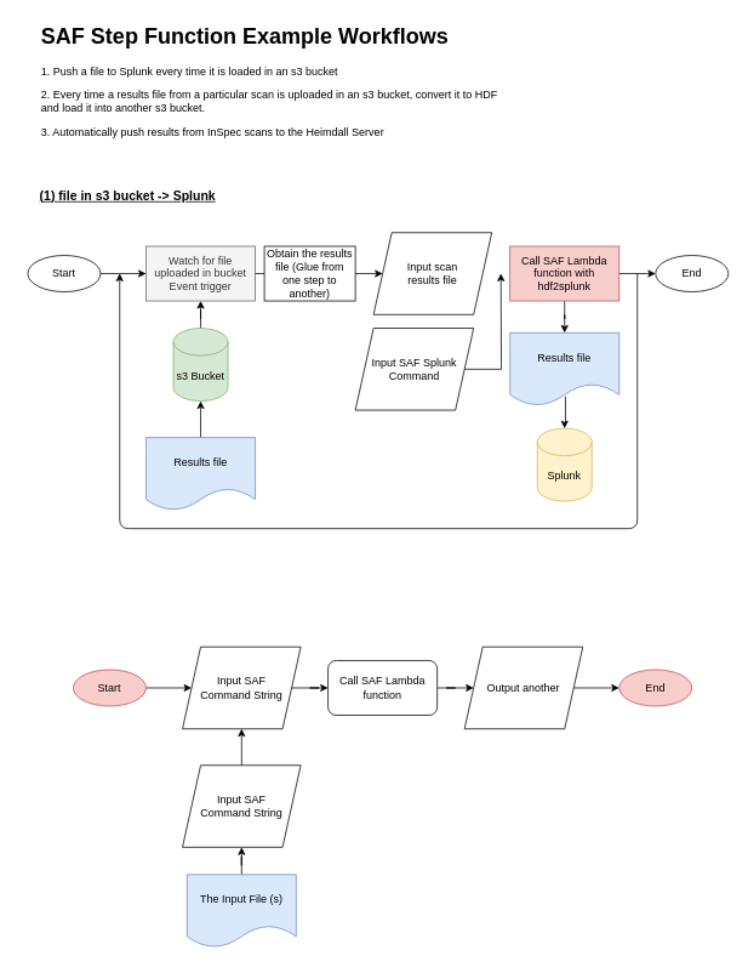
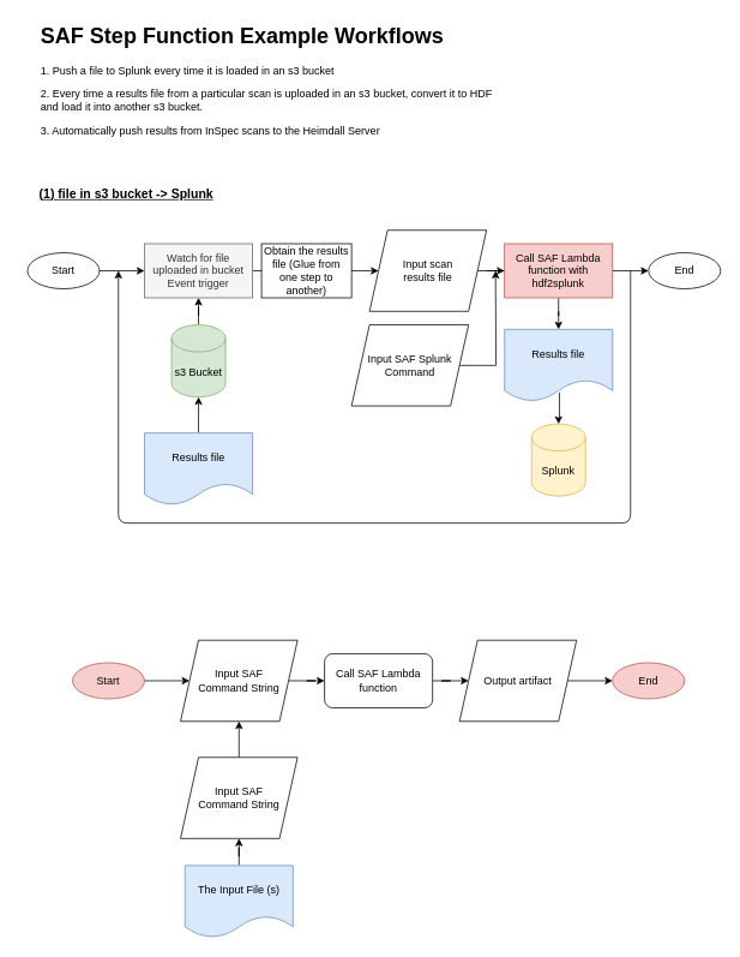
  <mxCell id="0" />
  <mxCell id="1" parent="0" />
  <mxCell id="2" value="&lt;h1&gt;SAF Step Function Example Workflows&lt;br&gt;&lt;/h1&gt;&lt;p&gt;1. Push a file to Splunk every time it is loaded in an s3 bucket&lt;/p&gt;&lt;p&gt;2. Every time a results file from a particular scan is uploaded in an s3 bucket, convert it to HDF and load it into another s3 bucket.&lt;/p&gt;&lt;p&gt;3. Automatically push results from InSpec scans to the Heimdall Server&lt;br&gt;&lt;/p&gt;" style="text;html=1;strokeColor=none;fillColor=none;spacing=5;spacingTop=-20;whiteSpace=wrap;overflow=hidden;rounded=0;" vertex="1" parent="1"><mxGeometry x="40" y="20" width="530" height="240" as="geometry" /></mxCell>
  <mxCell id="3" value="&lt;u&gt;&lt;font style=&quot;font-size: 14px&quot;&gt;&lt;b&gt;(1) file in s3 bucket -&amp;gt; Splunk&lt;/b&gt;&lt;/font&gt;&lt;/u&gt;" style="text;html=1;strokeColor=none;fillColor=none;align=center;verticalAlign=middle;whiteSpace=wrap;rounded=0;" vertex="1" parent="1"><mxGeometry y="200" width="240" height="30" as="geometry" x="20" /></mxCell>
  <mxCell id="4" value="" style="edgeStyle=orthogonalEdgeStyle;rounded=0;orthogonalLoop=1;jettySize=auto;html=1;" edge="1" parent="1" source="5" target="16"><mxGeometry relative="1" as="geometry" /></mxCell>
  <mxCell id="5" value="Results file" style="shape=document;whiteSpace=wrap;html=1;boundedLbl=1;fillColor=#dae8fc;strokeColor=#6c8ebf;" vertex="1" parent="1"><mxGeometry x="160" y="480" width="120" height="80" as="geometry" /></mxCell>
+ <mxCell id="6" value="" style="edgeStyle=orthogonalEdgeStyle;rounded=0;orthogonalLoop=1;jettySize=auto;html=1;" edge="1" parent="1" source="7" target="12"><mxGeometry relative="1" as="geometry" /></mxCell>
  <mxCell id="7" value="&lt;div&gt;Input scan&lt;/div&gt;&lt;div&gt;results file&lt;/div&gt;" style="shape=parallelogram;perimeter=parallelogramPerimeter;whiteSpace=wrap;html=1;fixedSize=1;" vertex="1" parent="1"><mxGeometry x="410" y="255" width="130" height="90" as="geometry" /></mxCell>
  <mxCell id="8" value="" style="edgeStyle=orthogonalEdgeStyle;rounded=0;orthogonalLoop=1;jettySize=auto;html=1;" edge="1" parent="1" source="9" target="14"><mxGeometry relative="1" as="geometry" /></mxCell>
  <mxCell id="9" value="Start" style="ellipse;whiteSpace=wrap;html=1;" vertex="1" parent="1"><mxGeometry x="30" y="280" width="80" height="40" as="geometry" /></mxCell>
  <mxCell id="10" value="" style="edgeStyle=orthogonalEdgeStyle;rounded=0;orthogonalLoop=1;jettySize=auto;html=1;" edge="1" parent="1" source="12" target="20"><mxGeometry relative="1" as="geometry" /></mxCell>
  <mxCell id="11" value="" style="edgeStyle=orthogonalEdgeStyle;rounded=0;orthogonalLoop=1;jettySize=auto;html=1;" edge="1" parent="1" source="12" target="19"><mxGeometry relative="1" as="geometry" /></mxCell>
  <mxCell id="12" value="Call SAF Lambda function with hdf2splunk" style="rounded=0;whiteSpace=wrap;html=1;fillColor=#f8cecc;strokeColor=#b85450;" vertex="1" parent="1"><mxGeometry x="560" y="270" width="120" height="60" as="geometry" /></mxCell>
  <mxCell id="13" value="" style="edgeStyle=orthogonalEdgeStyle;rounded=0;orthogonalLoop=1;jettySize=auto;html=1;" edge="1" parent="1" source="14" target="7"><mxGeometry relative="1" as="geometry" /></mxCell>
  <mxCell id="14" value="Watch for file uploaded in bucket Event trigger" style="rounded=0;whiteSpace=wrap;html=1;fillColor=#f5f5f5;strokeColor=#666666;fontColor=#333333;" vertex="1" parent="1"><mxGeometry x="160" y="270" width="120" height="60" as="geometry" /></mxCell>
  <mxCell id="15" value="" style="edgeStyle=orthogonalEdgeStyle;rounded=0;orthogonalLoop=1;jettySize=auto;html=1;" edge="1" parent="1" source="16" target="14"><mxGeometry relative="1" as="geometry" /></mxCell>
  <mxCell id="16" value="s3 Bucket" style="shape=cylinder3;whiteSpace=wrap;html=1;boundedLbl=1;backgroundOutline=1;size=15;fillColor=#d5e8d4;strokeColor=#82b366;" vertex="1" parent="1"><mxGeometry x="190" y="360" width="60" height="80" as="geometry" /></mxCell>
  <mxCell id="17" value="Splunk" style="shape=cylinder3;whiteSpace=wrap;html=1;boundedLbl=1;backgroundOutline=1;size=15;fillColor=#fff2cc;strokeColor=#d6b656;" vertex="1" parent="1"><mxGeometry x="590" y="470" width="60" height="80" as="geometry" /></mxCell>
  <mxCell id="18" value="" style="edgeStyle=orthogonalEdgeStyle;rounded=0;orthogonalLoop=1;jettySize=auto;html=1;exitX=0.508;exitY=0.875;exitDx=0;exitDy=0;exitPerimeter=0;" edge="1" parent="1" source="19" target="17"><mxGeometry relative="1" as="geometry" /></mxCell>
  <mxCell id="19" value="Results file" style="shape=document;whiteSpace=wrap;html=1;boundedLbl=1;fillColor=#dae8fc;strokeColor=#6c8ebf;" vertex="1" parent="1"><mxGeometry x="560" y="365" width="120" height="80" as="geometry" /></mxCell>
  <mxCell id="20" value="End" style="ellipse;whiteSpace=wrap;html=1;" vertex="1" parent="1"><mxGeometry x="720" y="280" width="80" height="40" as="geometry" /></mxCell>
  <mxCell id="21" value="" style="endArrow=classic;html=1;" edge="1" parent="1"><mxGeometry width="50" height="50" relative="1" as="geometry"><mxPoint x="700" y="300" as="sourcePoint" /><mxPoint x="131" y="300" as="targetPoint" /><Array as="points"><mxPoint x="700" y="580" /><mxPoint x="131" y="580" /></Array></mxGeometry></mxCell>
  <mxCell id="22" value="" style="edgeStyle=orthogonalEdgeStyle;rounded=0;orthogonalLoop=1;jettySize=auto;html=1;" edge="1" parent="1" source="23" target="28"><mxGeometry relative="1" as="geometry" /></mxCell>
  <mxCell id="23" value="&lt;div&gt;Input SAF &lt;br&gt;&lt;/div&gt;&lt;div&gt;Command String&lt;/div&gt;" style="shape=parallelogram;perimeter=parallelogramPerimeter;whiteSpace=wrap;html=1;fixedSize=1;" vertex="1" parent="1"><mxGeometry x="200" y="710" width="130" height="90" as="geometry" /></mxCell>
  <mxCell id="24" value="" style="edgeStyle=orthogonalEdgeStyle;rounded=0;orthogonalLoop=1;jettySize=auto;html=1;" edge="1" parent="1" source="25" target="23"><mxGeometry relative="1" as="geometry" /></mxCell>
  <mxCell id="25" value="Start" style="ellipse;whiteSpace=wrap;html=1;fillColor=#f8cecc;strokeColor=#b85450;" vertex="1" parent="1"><mxGeometry x="80" y="735" width="80" height="40" as="geometry" /></mxCell>
  <mxCell id="26" value="End" style="ellipse;whiteSpace=wrap;html=1;fillColor=#f8cecc;strokeColor=#b85450;" vertex="1" parent="1"><mxGeometry x="680" y="735" width="80" height="40" as="geometry" /></mxCell>
  <mxCell id="27" value="" style="edgeStyle=orthogonalEdgeStyle;rounded=0;orthogonalLoop=1;jettySize=auto;html=1;" edge="1" parent="1" source="28" target="37"><mxGeometry relative="1" as="geometry" /></mxCell>
  <mxCell id="28" value="Call SAF Lambda function" style="whiteSpace=wrap;html=1;rounded=1;" vertex="1" parent="1"><mxGeometry x="360" y="725" width="120" height="60" as="geometry" /></mxCell>
  <mxCell id="29" value="" style="edgeStyle=orthogonalEdgeStyle;rounded=0;orthogonalLoop=1;jettySize=auto;html=1;" edge="1" parent="1" source="30" target="35"><mxGeometry relative="1" as="geometry" /></mxCell>
  <mxCell id="30" value="The Input File (s)" style="shape=document;whiteSpace=wrap;html=1;boundedLbl=1;fillColor=#dae8fc;strokeColor=#6c8ebf;" vertex="1" parent="1"><mxGeometry x="205" y="960" width="120" height="80" as="geometry" /></mxCell>
  <mxCell id="31" style="edgeStyle=orthogonalEdgeStyle;rounded=0;orthogonalLoop=1;jettySize=auto;html=1;" edge="1" parent="1" source="32"><mxGeometry relative="1" as="geometry"><mxPoint x="550" y="300" as="targetPoint" /></mxGeometry></mxCell>
  <mxCell id="32" value="Input SAF Splunk Command" style="shape=parallelogram;perimeter=parallelogramPerimeter;whiteSpace=wrap;html=1;fixedSize=1;" vertex="1" parent="1"><mxGeometry x="390" y="360" width="130" height="90" as="geometry" /></mxCell>
  <mxCell id="33" value="Obtain the results file (Glue from one step to another)" style="rounded=0;whiteSpace=wrap;html=1;" vertex="1" parent="1"><mxGeometry x="290" y="270" width="100" height="60" as="geometry" /></mxCell>
  <mxCell id="34" value="" style="edgeStyle=orthogonalEdgeStyle;rounded=0;orthogonalLoop=1;jettySize=auto;html=1;" edge="1" parent="1" source="35" target="23"><mxGeometry relative="1" as="geometry" /></mxCell>
  <mxCell id="35" value="&lt;div&gt;Input SAF &lt;br&gt;&lt;/div&gt;&lt;div&gt;Command String&lt;/div&gt;" style="shape=parallelogram;perimeter=parallelogramPerimeter;whiteSpace=wrap;html=1;fixedSize=1;" vertex="1" parent="1"><mxGeometry x="200" y="840" width="130" height="90" as="geometry" /></mxCell>
  <mxCell id="36" value="" style="edgeStyle=orthogonalEdgeStyle;rounded=0;orthogonalLoop=1;jettySize=auto;html=1;" edge="1" parent="1" source="37" target="26"><mxGeometry relative="1" as="geometry" /></mxCell>
- <mxCell id="37" value="Output another" style="shape=parallelogram;perimeter=parallelogramPerimeter;whiteSpace=wrap;html=1;fixedSize=1;" vertex="1" parent="1"><mxGeometry x="510" y="710" width="130" height="90" as="geometry" /></mxCell>
+ <mxCell id="37" value="Output artifact" style="shape=parallelogram;perimeter=parallelogramPerimeter;whiteSpace=wrap;html=1;fixedSize=1;" vertex="1" parent="1"><mxGeometry x="510" y="710" width="130" height="90" as="geometry" /></mxCell>
